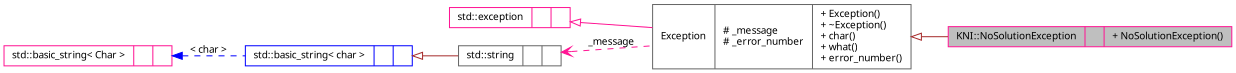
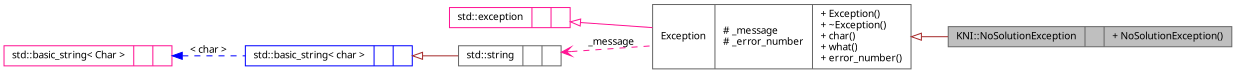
  digraph {
    rankdir=LR
    node [color=deeppink fillcolor=white fontname="FreeSans.ttf" fontsize=10 shape=record style=filled]
    edge [arrowtail=empty color=brown dir=back fontname="FreeSans.ttf" fontsize=10 labelfontname="FreeSans.ttf" labelfontsize=10 style=solid]
-   n1 [fillcolor=grey75 fontcolor=black height=0.2 label="{KNI::NoSolutionException\n||+ NoSolutionException()\l}" width=0.4]
+   n1 [color=gray40 fillcolor=grey75 fontcolor=black height=0.2 label="{KNI::NoSolutionException\n||+ NoSolutionException()\l}" width=0.4]
    n2 [color=gray40 height=0.2 label="{Exception\n|# _message\l# _error_number\l|+ Exception()\l+ ~Exception()\l+ char()\l+ what()\l+ error_number()\l}" width=0.4]
    n3 [height=0.2 label="{std::exception\n||}" width=0.4]
    n4 [color=gray40 height=0.2 label="{std::string\n||}" width=0.4]
    n5 [color=blue height=0.2 label="{std::basic_string\< char \>\n||}" width=0.4]
    n6 [height=0.2 label="{std::basic_string\< Char \>\n||}" width=0.4]
    n2 -> n1
    n3 -> n2 [color=deeppink]
    n4 -> n2 [arrowtail=open color=deeppink label=_message style=dashed]
    n5 -> n4
    n6 -> n5 [color=blue label="\< char \>" style=dashed arrowtail=""]
  }
